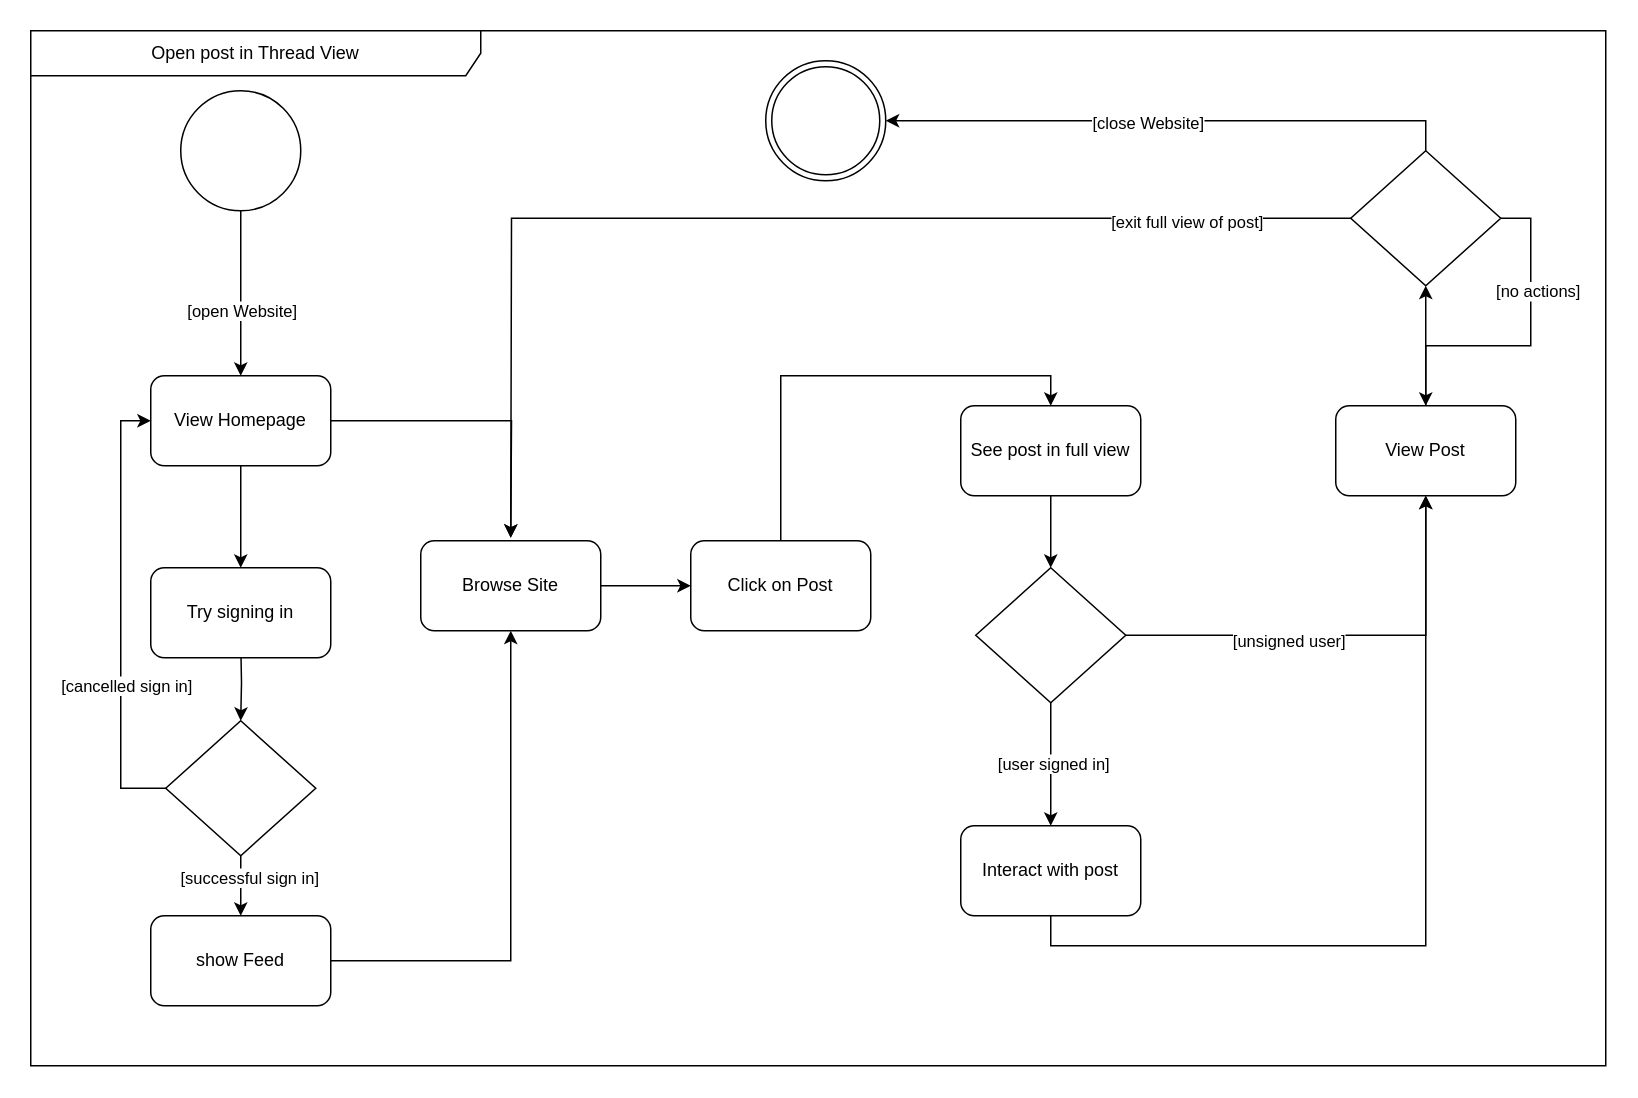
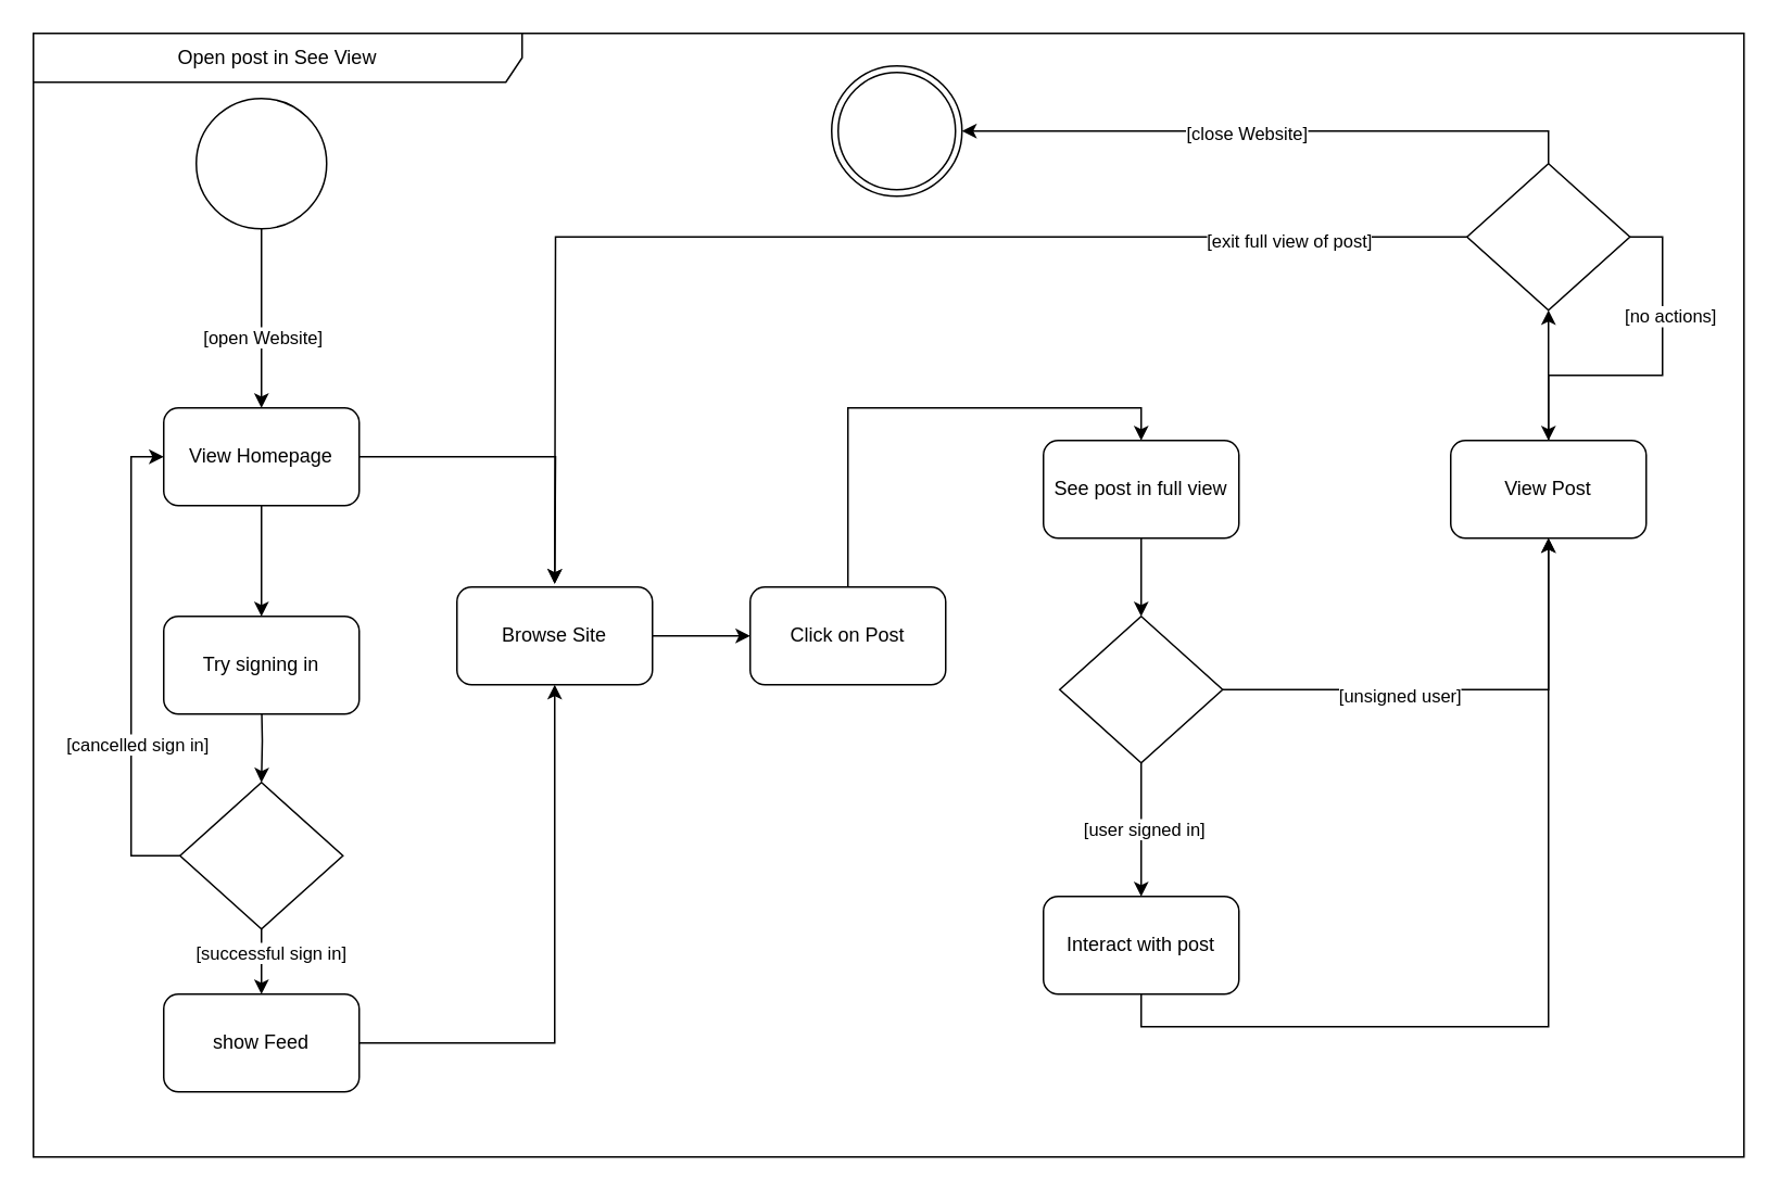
  <mxCell id="0" />
  <mxCell id="1" parent="0" />
  <mxCell id="2" style="edgeStyle=orthogonalEdgeStyle;rounded=0;orthogonalLoop=1;jettySize=auto;html=1;exitX=0.5;exitY=1;exitDx=0;exitDy=0;entryX=0.5;entryY=0;entryDx=0;entryDy=0;" parent="1" source="4" target="7" edge="1"><mxGeometry relative="1" as="geometry" /></mxCell>
  <mxCell id="3" value="[open Website]" style="edgeLabel;html=1;align=center;verticalAlign=middle;resizable=0;points=[];" parent="2" vertex="1" connectable="0"><mxGeometry x="0.207" y="-4" relative="1" as="geometry"><mxPoint x="4" as="offset" /></mxGeometry></mxCell>
  <mxCell id="4" value="" style="ellipse;whiteSpace=wrap;html=1;aspect=fixed;" parent="1" vertex="1"><mxGeometry x="120" y="60" width="80" height="80" as="geometry" /></mxCell>
  <mxCell id="5" style="edgeStyle=orthogonalEdgeStyle;rounded=0;orthogonalLoop=1;jettySize=auto;html=1;exitX=0.5;exitY=1;exitDx=0;exitDy=0;entryX=0.5;entryY=0;entryDx=0;entryDy=0;" parent="1" source="7" edge="1"><mxGeometry relative="1" as="geometry"><mxPoint x="160" y="378" as="targetPoint" /></mxGeometry></mxCell>
  <mxCell id="6" style="edgeStyle=orthogonalEdgeStyle;rounded=0;orthogonalLoop=1;jettySize=auto;html=1;exitX=1;exitY=0.5;exitDx=0;exitDy=0;entryX=0.5;entryY=0;entryDx=0;entryDy=0;" parent="1" source="7" edge="1"><mxGeometry relative="1" as="geometry"><mxPoint x="340" y="358" as="targetPoint" /></mxGeometry></mxCell>
  <mxCell id="7" value="View Homepage" style="rounded=1;whiteSpace=wrap;html=1;" parent="1" vertex="1"><mxGeometry x="100" y="250" width="120" height="60" as="geometry" /></mxCell>
  <mxCell id="8" style="edgeStyle=orthogonalEdgeStyle;rounded=0;orthogonalLoop=1;jettySize=auto;html=1;exitX=0.5;exitY=1;exitDx=0;exitDy=0;entryX=0.5;entryY=0;entryDx=0;entryDy=0;" parent="1" target="13" edge="1"><mxGeometry relative="1" as="geometry"><mxPoint x="160" y="428" as="sourcePoint" /></mxGeometry></mxCell>
  <mxCell id="9" style="edgeStyle=orthogonalEdgeStyle;rounded=0;orthogonalLoop=1;jettySize=auto;html=1;exitX=0;exitY=0.5;exitDx=0;exitDy=0;entryX=0;entryY=0.5;entryDx=0;entryDy=0;" parent="1" source="13" target="7" edge="1"><mxGeometry relative="1" as="geometry" /></mxCell>
  <mxCell id="10" value="[cancelled sign in]" style="edgeLabel;html=1;align=center;verticalAlign=middle;resizable=0;points=[];" parent="9" vertex="1" connectable="0"><mxGeometry x="-0.331" y="-3" relative="1" as="geometry"><mxPoint as="offset" /></mxGeometry></mxCell>
  <mxCell id="11" style="edgeStyle=orthogonalEdgeStyle;rounded=0;orthogonalLoop=1;jettySize=auto;html=1;exitX=0.5;exitY=1;exitDx=0;exitDy=0;entryX=0.5;entryY=0;entryDx=0;entryDy=0;" parent="1" source="13" target="15" edge="1"><mxGeometry relative="1" as="geometry" /></mxCell>
  <mxCell id="12" value="[successful sign in]" style="edgeLabel;html=1;align=center;verticalAlign=middle;resizable=0;points=[];" parent="11" vertex="1" connectable="0"><mxGeometry x="-0.3" y="5" relative="1" as="geometry"><mxPoint as="offset" /></mxGeometry></mxCell>
  <mxCell id="13" value="" style="rhombus;whiteSpace=wrap;html=1;" parent="1" vertex="1"><mxGeometry x="110" y="480" width="100" height="90" as="geometry" /></mxCell>
  <mxCell id="14" style="edgeStyle=orthogonalEdgeStyle;rounded=0;orthogonalLoop=1;jettySize=auto;html=1;exitX=1;exitY=0.5;exitDx=0;exitDy=0;entryX=0.5;entryY=1;entryDx=0;entryDy=0;" parent="1" source="15" target="17" edge="1"><mxGeometry relative="1" as="geometry"><mxPoint x="340" y="448" as="targetPoint" /></mxGeometry></mxCell>
  <mxCell id="15" value="show Feed" style="rounded=1;whiteSpace=wrap;html=1;" parent="1" vertex="1"><mxGeometry x="100" y="610" width="120" height="60" as="geometry" /></mxCell>
  <mxCell id="16" style="edgeStyle=orthogonalEdgeStyle;rounded=0;orthogonalLoop=1;jettySize=auto;html=1;exitX=1;exitY=0.5;exitDx=0;exitDy=0;entryX=0;entryY=0.5;entryDx=0;entryDy=0;" edge="1" parent="1" source="17" target="19"><mxGeometry relative="1" as="geometry" /></mxCell>
  <mxCell id="17" value="Browse Site" style="rounded=1;whiteSpace=wrap;html=1;" parent="1" vertex="1"><mxGeometry x="280" y="360" width="120" height="60" as="geometry" /></mxCell>
  <mxCell id="18" style="edgeStyle=orthogonalEdgeStyle;rounded=0;orthogonalLoop=1;jettySize=auto;html=1;exitX=0.5;exitY=0;exitDx=0;exitDy=0;entryX=0.5;entryY=0;entryDx=0;entryDy=0;" edge="1" parent="1" source="19" target="21"><mxGeometry relative="1" as="geometry" /></mxCell>
  <mxCell id="19" value="Click on Post" style="rounded=1;whiteSpace=wrap;html=1;" parent="1" vertex="1"><mxGeometry x="460" y="360" width="120" height="60" as="geometry" /></mxCell>
  <mxCell id="20" style="edgeStyle=orthogonalEdgeStyle;rounded=0;orthogonalLoop=1;jettySize=auto;html=1;exitX=0.5;exitY=1;exitDx=0;exitDy=0;entryX=0.5;entryY=0;entryDx=0;entryDy=0;" parent="1" source="21" target="26" edge="1"><mxGeometry relative="1" as="geometry" /></mxCell>
  <mxCell id="21" value="See post in full view" style="rounded=1;whiteSpace=wrap;html=1;" parent="1" vertex="1"><mxGeometry x="640" y="270" width="120" height="60" as="geometry" /></mxCell>
  <mxCell id="22" style="edgeStyle=orthogonalEdgeStyle;rounded=0;orthogonalLoop=1;jettySize=auto;html=1;exitX=0.5;exitY=1;exitDx=0;exitDy=0;entryX=0.5;entryY=0;entryDx=0;entryDy=0;" parent="1" source="26" target="28" edge="1"><mxGeometry relative="1" as="geometry" /></mxCell>
  <mxCell id="23" value="[user signed in]" style="edgeLabel;html=1;align=center;verticalAlign=middle;resizable=0;points=[];" parent="22" vertex="1" connectable="0"><mxGeometry x="-0.024" y="1" relative="1" as="geometry"><mxPoint as="offset" /></mxGeometry></mxCell>
  <mxCell id="24" style="edgeStyle=orthogonalEdgeStyle;rounded=0;orthogonalLoop=1;jettySize=auto;html=1;exitX=1;exitY=0.5;exitDx=0;exitDy=0;entryX=0.5;entryY=1;entryDx=0;entryDy=0;" parent="1" source="26" target="30" edge="1"><mxGeometry relative="1" as="geometry"><mxPoint x="900" y="423" as="targetPoint" /></mxGeometry></mxCell>
  <mxCell id="25" value="[unsigned user]" style="edgeLabel;html=1;align=center;verticalAlign=middle;resizable=0;points=[];" parent="24" vertex="1" connectable="0"><mxGeometry x="-0.257" y="-3" relative="1" as="geometry"><mxPoint x="-1" as="offset" /></mxGeometry></mxCell>
  <mxCell id="26" value="" style="rhombus;whiteSpace=wrap;html=1;" parent="1" vertex="1"><mxGeometry x="650" y="378" width="100" height="90" as="geometry" /></mxCell>
  <mxCell id="27" style="edgeStyle=orthogonalEdgeStyle;rounded=0;orthogonalLoop=1;jettySize=auto;html=1;exitX=0.5;exitY=1;exitDx=0;exitDy=0;entryX=0.5;entryY=1;entryDx=0;entryDy=0;" parent="1" source="28" target="30" edge="1"><mxGeometry relative="1" as="geometry"><mxPoint x="950" y="468" as="targetPoint" /></mxGeometry></mxCell>
  <mxCell id="28" value="Interact with post" style="rounded=1;whiteSpace=wrap;html=1;" parent="1" vertex="1"><mxGeometry x="640" y="550" width="120" height="60" as="geometry" /></mxCell>
  <mxCell id="29" style="edgeStyle=orthogonalEdgeStyle;rounded=0;orthogonalLoop=1;jettySize=auto;html=1;exitX=0.5;exitY=0;exitDx=0;exitDy=0;entryX=0.5;entryY=1;entryDx=0;entryDy=0;" parent="1" source="30" target="37" edge="1"><mxGeometry relative="1" as="geometry" /></mxCell>
  <mxCell id="30" value="View Post" style="rounded=1;whiteSpace=wrap;html=1;" parent="1" vertex="1"><mxGeometry x="890" y="270" width="120" height="60" as="geometry" /></mxCell>
  <mxCell id="31" style="edgeStyle=orthogonalEdgeStyle;rounded=0;orthogonalLoop=1;jettySize=auto;html=1;exitX=1;exitY=0.5;exitDx=0;exitDy=0;" parent="1" source="37" target="30" edge="1"><mxGeometry relative="1" as="geometry"><mxPoint x="1050" y="390" as="targetPoint" /></mxGeometry></mxCell>
  <mxCell id="32" value="[no actions]" style="edgeLabel;html=1;align=center;verticalAlign=middle;resizable=0;points=[];" parent="31" vertex="1" connectable="0"><mxGeometry x="-0.357" y="4" relative="1" as="geometry"><mxPoint y="-1" as="offset" /></mxGeometry></mxCell>
  <mxCell id="33" style="edgeStyle=orthogonalEdgeStyle;rounded=0;orthogonalLoop=1;jettySize=auto;html=1;exitX=0;exitY=0.5;exitDx=0;exitDy=0;" parent="1" source="37" edge="1"><mxGeometry relative="1" as="geometry"><mxPoint x="340" y="358" as="targetPoint" /></mxGeometry></mxCell>
  <mxCell id="34" value="[exit full view of post]" style="edgeLabel;html=1;align=center;verticalAlign=middle;resizable=0;points=[];" parent="33" vertex="1" connectable="0"><mxGeometry x="-0.715" y="2" relative="1" as="geometry"><mxPoint as="offset" /></mxGeometry></mxCell>
  <mxCell id="35" style="edgeStyle=orthogonalEdgeStyle;rounded=0;orthogonalLoop=1;jettySize=auto;html=1;exitX=0.5;exitY=0;exitDx=0;exitDy=0;" parent="1" source="37" target="38" edge="1"><mxGeometry relative="1" as="geometry"><mxPoint x="605" y="75" as="targetPoint" /></mxGeometry></mxCell>
  <mxCell id="36" value="[close Website]" style="edgeLabel;html=1;align=center;verticalAlign=middle;resizable=0;points=[];" parent="35" vertex="1" connectable="0"><mxGeometry x="0.08" y="1" relative="1" as="geometry"><mxPoint x="-1" as="offset" /></mxGeometry></mxCell>
  <mxCell id="37" value="" style="rhombus;whiteSpace=wrap;html=1;" parent="1" vertex="1"><mxGeometry x="900" y="100" width="100" height="90" as="geometry" /></mxCell>
  <mxCell id="38" value="" style="ellipse;shape=doubleEllipse;whiteSpace=wrap;html=1;aspect=fixed;" parent="1" vertex="1"><mxGeometry x="510" y="40" width="80" height="80" as="geometry" /></mxCell>
  <mxCell id="39" value="Try signing in" style="rounded=1;whiteSpace=wrap;html=1;" vertex="1" parent="1"><mxGeometry x="100" y="378" width="120" height="60" as="geometry" /></mxCell>
- <mxCell id="40" value="Open post in Thread View " style="shape=umlFrame;whiteSpace=wrap;html=1;pointerEvents=0;width=300;height=30;" vertex="1" parent="1"><mxGeometry x="20" y="20" width="1050" height="690" as="geometry" /></mxCell>
+ <mxCell id="40" value="Open post in See View " style="shape=umlFrame;whiteSpace=wrap;html=1;pointerEvents=0;width=300;height=30;" vertex="1" parent="1"><mxGeometry x="20" y="20" width="1050" height="690" as="geometry" /></mxCell>
